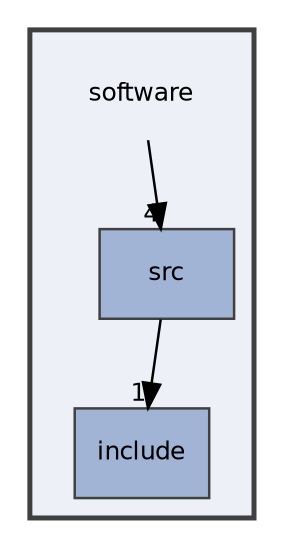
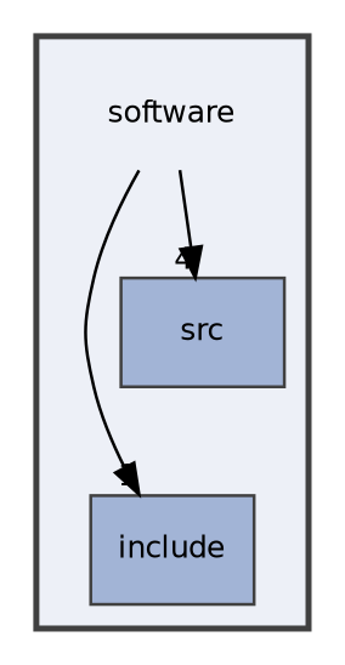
  digraph {
    compound=true
    node [fontname=Helvetica fontsize=10 shape=box color=grey25 fillcolor="#a2b4d6" style="filled,"]
    edge [fontname=Helvetica fontsize=10 labeldistance=1.5 labelfontname=Helvetica labelfontsize=10]
    n1 [label=software shape=plaintext color="" fillcolor="" style=""]
    n2 [label=include]
    n3 [label=src]
    subgraph cluster_1 {
      bgcolor="#edf0f7"
      fontname=Helvetica
      fontsize=10
      pencolor=grey25
      style="filled,bold,"
      n1
      n2
      n3
    }
    n1 -> n3 [headlabel=4]
-   n3 -> n2 [headlabel=1]
+   n1 -> n2 [headlabel=1]
  }
